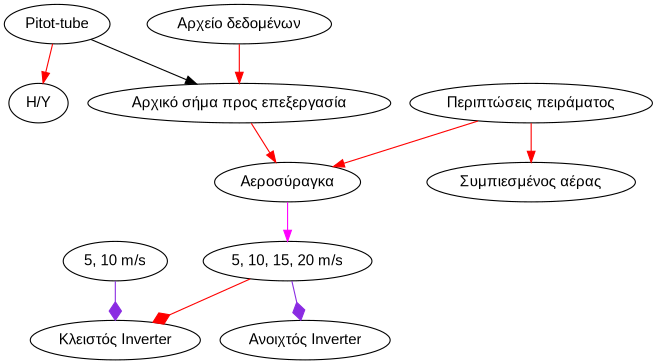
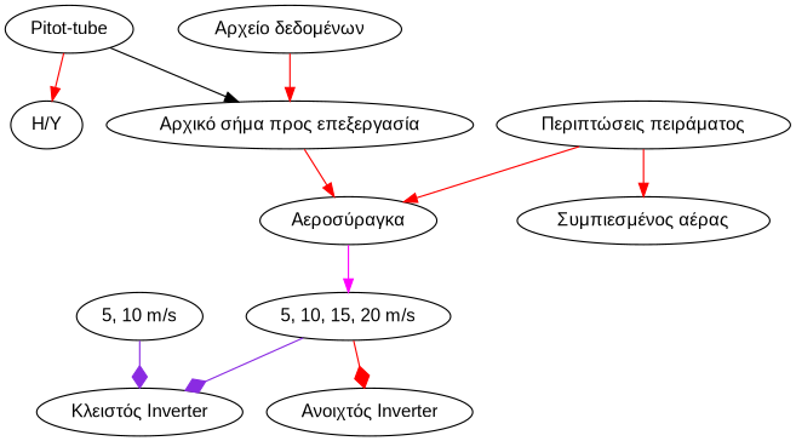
  digraph {
    fontname="Liberation Sans"
    node [fontname="Liberation Sans"]
    edge [color=red fontname="Liberation Sans"]
    "Pitot-tube"
    "H/Y"
    "Αρχικό σήμα πρoς επεξεργασία"
    "Αεροσύραγκα"
    "Αρχείο δεδομένων"
    "Περιπτώσεις πειράματος"
    "Συμπιεσμένος αέρας"
    "5, 10, 15, 20 m/s"
    "5, 10 m/s"
    "Κλειστός Inverter"
    "Ανοιχτός Inverter"
    "Pitot-tube" -> "H/Y"
    "Pitot-tube" -> "Αρχικό σήμα πρoς επεξεργασία" [color=""]
    "Αρχικό σήμα πρoς επεξεργασία" -> "Αεροσύραγκα"
    "Αεροσύραγκα" -> "5, 10, 15, 20 m/s" [color=magenta]
    "Αρχείο δεδομένων" -> "Αρχικό σήμα πρoς επεξεργασία"
    "Περιπτώσεις πειράματος" -> "Αεροσύραγκα"
    "Περιπτώσεις πειράματος" -> "Συμπιεσμένος αέρας"
-   "5, 10, 15, 20 m/s" -> "Κλειστός Inverter" [arrowhead=diamond arrowsize=1.4]
-   "5, 10, 15, 20 m/s" -> "Ανοιχτός Inverter" [arrowhead=diamond arrowsize=1.4 color=blueviolet]
+   "5, 10, 15, 20 m/s" -> "Κλειστός Inverter" [arrowhead=diamond arrowsize=1.4 color=blueviolet]
+   "5, 10, 15, 20 m/s" -> "Ανοιχτός Inverter" [arrowhead=diamond arrowsize=1.4]
    "5, 10 m/s" -> "Κλειστός Inverter" [arrowhead=diamond arrowsize=1.4 color=blueviolet]
  }
